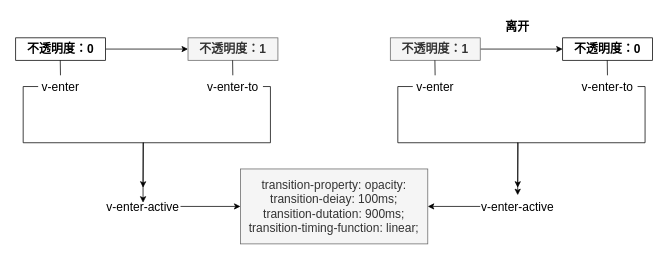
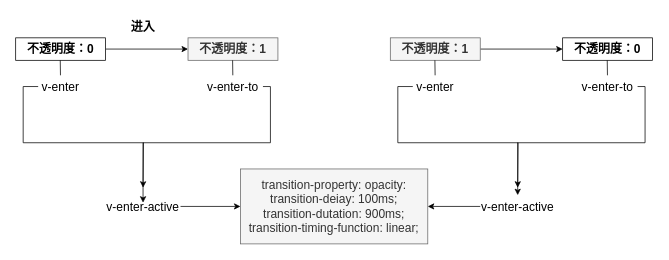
  <mxCell id="0" />
  <mxCell id="1" parent="0" />
  <mxCell id="2" style="edgeStyle=orthogonalEdgeStyle;rounded=0;orthogonalLoop=1;jettySize=auto;html=1;fontSize=16;" edge="1" parent="1" source="3" target="4"><mxGeometry relative="1" as="geometry" /></mxCell>
  <mxCell id="3" value="&lt;b&gt;&lt;font style=&quot;font-size: 16px;&quot;&gt;不透明度：0&lt;/font&gt;&lt;/b&gt;" style="rounded=0;whiteSpace=wrap;html=1;" vertex="1" parent="1"><mxGeometry x="20" y="50" width="120" height="30" as="geometry" /></mxCell>
  <mxCell id="4" value="&lt;b&gt;&lt;font style=&quot;font-size: 16px;&quot;&gt;不透明度：1&lt;/font&gt;&lt;/b&gt;" style="rounded=0;whiteSpace=wrap;html=1;fillColor=#f5f5f5;strokeColor=#666666;fontColor=#333333;" vertex="1" parent="1"><mxGeometry x="250" y="50" width="120" height="30" as="geometry" /></mxCell>
+ <mxCell id="5" value="&lt;b&gt;进入&lt;/b&gt;" style="text;html=1;strokeColor=none;fillColor=none;align=center;verticalAlign=middle;whiteSpace=wrap;rounded=0;fontSize=16;" vertex="1" parent="1"><mxGeometry x="160" y="20" width="60" height="30" as="geometry" /></mxCell>
  <mxCell id="6" style="edgeStyle=orthogonalEdgeStyle;rounded=0;orthogonalLoop=1;jettySize=auto;html=1;exitX=0;exitY=0.5;exitDx=0;exitDy=0;fontSize=16;" edge="1" parent="1" source="7"><mxGeometry relative="1" as="geometry"><mxPoint x="190" y="250" as="targetPoint" /></mxGeometry></mxCell>
  <mxCell id="7" value="v-enter" style="text;html=1;strokeColor=none;fillColor=none;align=center;verticalAlign=middle;whiteSpace=wrap;rounded=0;fontSize=16;" vertex="1" parent="1"><mxGeometry x="50" y="100" width="60" height="30" as="geometry" /></mxCell>
  <mxCell id="8" style="edgeStyle=orthogonalEdgeStyle;rounded=0;orthogonalLoop=1;jettySize=auto;html=1;fontSize=16;" edge="1" parent="1" source="9"><mxGeometry relative="1" as="geometry"><mxPoint x="190" y="270" as="targetPoint" /><Array as="points"><mxPoint x="360" y="115" /><mxPoint x="360" y="190" /><mxPoint x="190" y="190" /></Array></mxGeometry></mxCell>
  <mxCell id="9" value="v-enter-to" style="text;html=1;strokeColor=none;fillColor=none;align=center;verticalAlign=middle;whiteSpace=wrap;rounded=0;fontSize=16;" vertex="1" parent="1"><mxGeometry x="270" y="100" width="80" height="30" as="geometry" /></mxCell>
  <mxCell id="10" value="" style="endArrow=none;html=1;rounded=0;fontSize=16;" edge="1" parent="1" source="7"><mxGeometry width="50" height="50" relative="1" as="geometry"><mxPoint x="79.5" y="100" as="sourcePoint" /><mxPoint x="79.5" y="80" as="targetPoint" /></mxGeometry></mxCell>
  <mxCell id="11" value="" style="endArrow=none;html=1;rounded=0;fontSize=16;" edge="1" parent="1"><mxGeometry width="50" height="50" relative="1" as="geometry"><mxPoint x="309.786" y="100" as="sourcePoint" /><mxPoint x="309.5" y="80" as="targetPoint" /></mxGeometry></mxCell>
  <mxCell id="12" style="edgeStyle=orthogonalEdgeStyle;rounded=0;orthogonalLoop=1;jettySize=auto;html=1;entryX=0;entryY=0.5;entryDx=0;entryDy=0;fontSize=16;" edge="1" parent="1" source="13" target="14"><mxGeometry relative="1" as="geometry" /></mxCell>
  <mxCell id="13" value="v-enter-active" style="text;html=1;strokeColor=none;fillColor=none;align=center;verticalAlign=middle;whiteSpace=wrap;rounded=0;fontSize=16;" vertex="1" parent="1"><mxGeometry x="140" y="260" width="100" height="30" as="geometry" /></mxCell>
  <mxCell id="14" value="transition-property: opacity:&lt;br&gt;transition-deiay: 100ms;&lt;br&gt;transition-dutation: 900ms;&lt;br&gt;transition-timing-function: linear;" style="rounded=0;whiteSpace=wrap;html=1;fontSize=16;fillColor=#f5f5f5;fontColor=#333333;strokeColor=#666666;" vertex="1" parent="1"><mxGeometry x="320" y="225" width="250" height="100" as="geometry" /></mxCell>
  <mxCell id="15" style="edgeStyle=orthogonalEdgeStyle;rounded=0;orthogonalLoop=1;jettySize=auto;html=1;fontSize=16;" edge="1" parent="1" source="16" target="17"><mxGeometry relative="1" as="geometry" /></mxCell>
  <mxCell id="16" value="&lt;b&gt;&lt;font style=&quot;font-size: 16px;&quot;&gt;不透明度：1&lt;/font&gt;&lt;/b&gt;" style="rounded=0;whiteSpace=wrap;html=1;fillColor=#f5f5f5;fontColor=#333333;strokeColor=#666666;" vertex="1" parent="1"><mxGeometry x="520" y="50" width="120" height="30" as="geometry" /></mxCell>
  <mxCell id="17" value="&lt;b&gt;&lt;font style=&quot;font-size: 16px;&quot;&gt;不透明度：0&lt;/font&gt;&lt;/b&gt;" style="rounded=0;whiteSpace=wrap;html=1;" vertex="1" parent="1"><mxGeometry x="750" y="50" width="120" height="30" as="geometry" /></mxCell>
- <mxCell id="18" value="&lt;b&gt;离开&lt;/b&gt;" style="text;html=1;strokeColor=none;fillColor=none;align=center;verticalAlign=middle;whiteSpace=wrap;rounded=0;fontSize=16;" vertex="1" parent="1"><mxGeometry x="660" y="20" width="60" height="30" as="geometry" /></mxCell>
  <mxCell id="19" style="edgeStyle=orthogonalEdgeStyle;rounded=0;orthogonalLoop=1;jettySize=auto;html=1;exitX=0;exitY=0.5;exitDx=0;exitDy=0;fontSize=16;" edge="1" parent="1" source="20"><mxGeometry relative="1" as="geometry"><mxPoint x="690" y="250" as="targetPoint" /></mxGeometry></mxCell>
  <mxCell id="20" value="v-enter" style="text;html=1;strokeColor=none;fillColor=none;align=center;verticalAlign=middle;whiteSpace=wrap;rounded=0;fontSize=16;" vertex="1" parent="1"><mxGeometry x="550" y="100" width="60" height="30" as="geometry" /></mxCell>
  <mxCell id="21" style="edgeStyle=orthogonalEdgeStyle;rounded=0;orthogonalLoop=1;jettySize=auto;html=1;entryX=0.5;entryY=0;entryDx=0;entryDy=0;fontSize=16;" edge="1" parent="1" source="22" target="26"><mxGeometry relative="1" as="geometry"><Array as="points"><mxPoint x="860" y="115" /><mxPoint x="860" y="190" /><mxPoint x="690" y="190" /></Array></mxGeometry></mxCell>
  <mxCell id="22" value="v-enter-to" style="text;html=1;strokeColor=none;fillColor=none;align=center;verticalAlign=middle;whiteSpace=wrap;rounded=0;fontSize=16;" vertex="1" parent="1"><mxGeometry x="770" y="100" width="80" height="30" as="geometry" /></mxCell>
  <mxCell id="23" value="" style="endArrow=none;html=1;rounded=0;fontSize=16;" edge="1" parent="1" source="20"><mxGeometry width="50" height="50" relative="1" as="geometry"><mxPoint x="579.5" y="100" as="sourcePoint" /><mxPoint x="579.5" y="80" as="targetPoint" /></mxGeometry></mxCell>
  <mxCell id="24" value="" style="endArrow=none;html=1;rounded=0;fontSize=16;" edge="1" parent="1"><mxGeometry width="50" height="50" relative="1" as="geometry"><mxPoint x="809.786" y="100" as="sourcePoint" /><mxPoint x="809.5" y="80" as="targetPoint" /></mxGeometry></mxCell>
  <mxCell id="25" style="edgeStyle=orthogonalEdgeStyle;rounded=0;orthogonalLoop=1;jettySize=auto;html=1;entryX=1;entryY=0.5;entryDx=0;entryDy=0;fontSize=16;" edge="1" parent="1" source="26" target="14"><mxGeometry relative="1" as="geometry" /></mxCell>
  <mxCell id="26" value="v-enter-active" style="text;html=1;strokeColor=none;fillColor=none;align=center;verticalAlign=middle;whiteSpace=wrap;rounded=0;fontSize=16;" vertex="1" parent="1"><mxGeometry x="640" y="260" width="100" height="30" as="geometry" /></mxCell>
